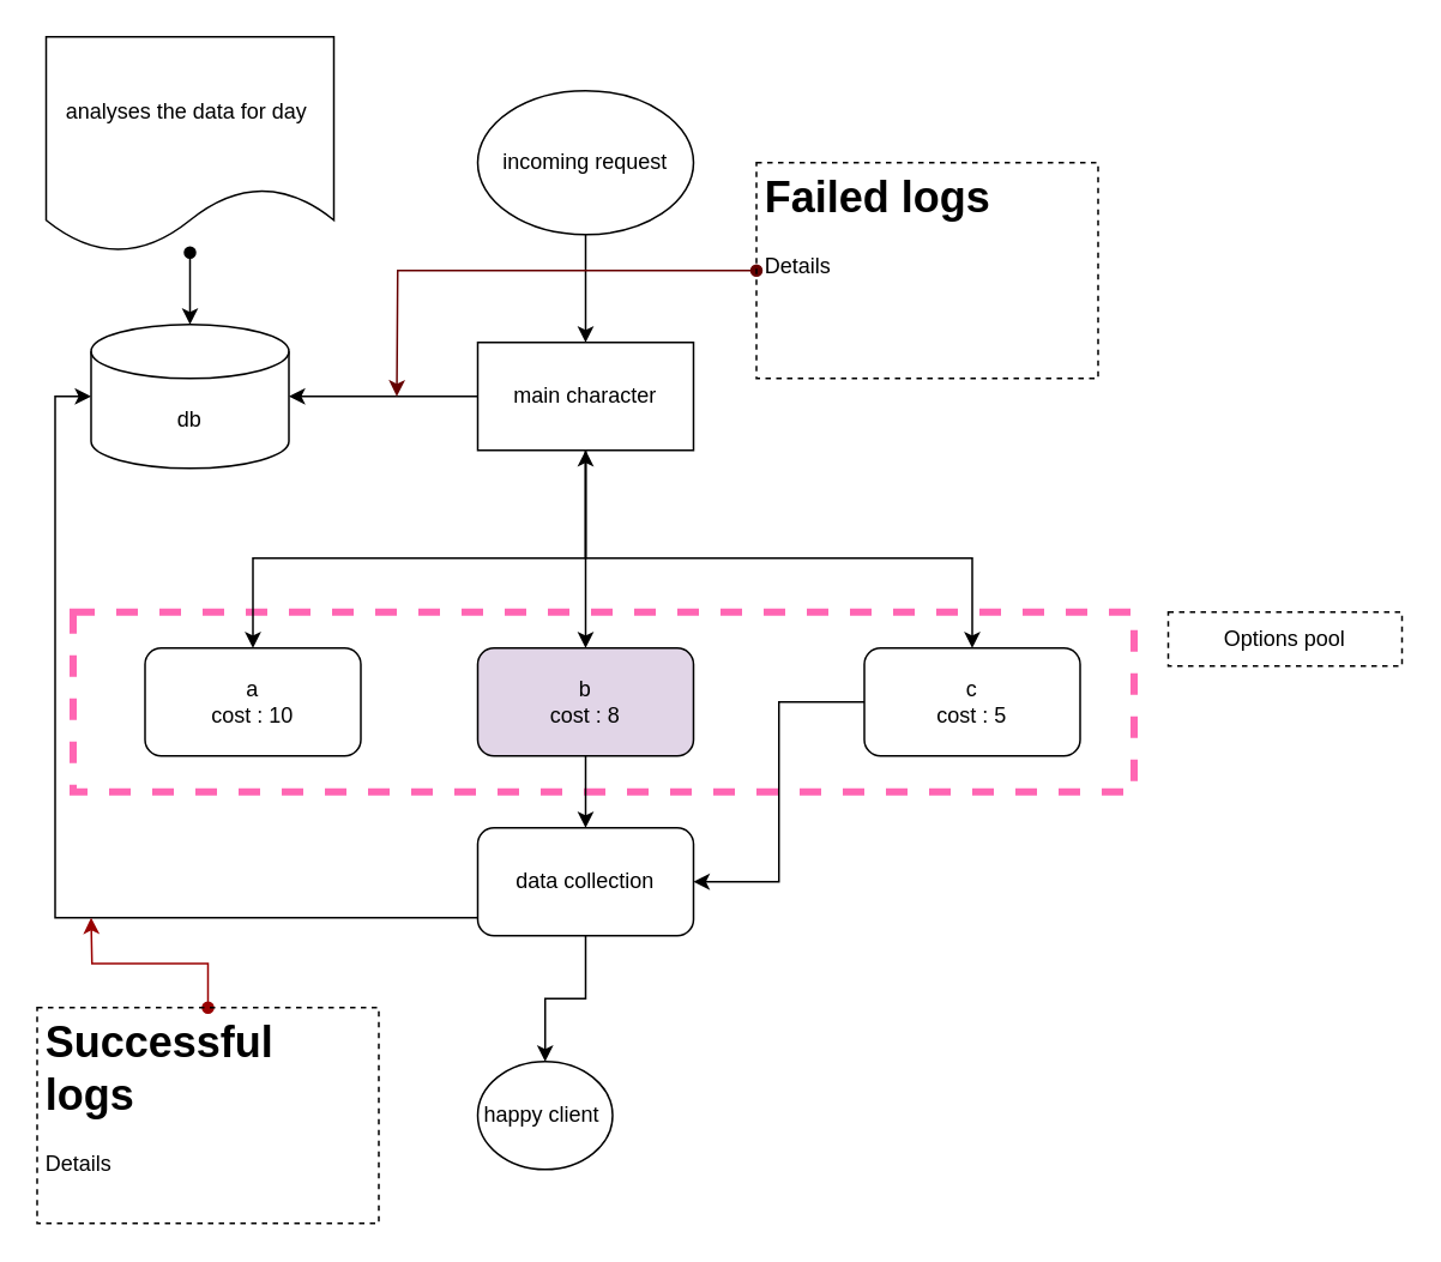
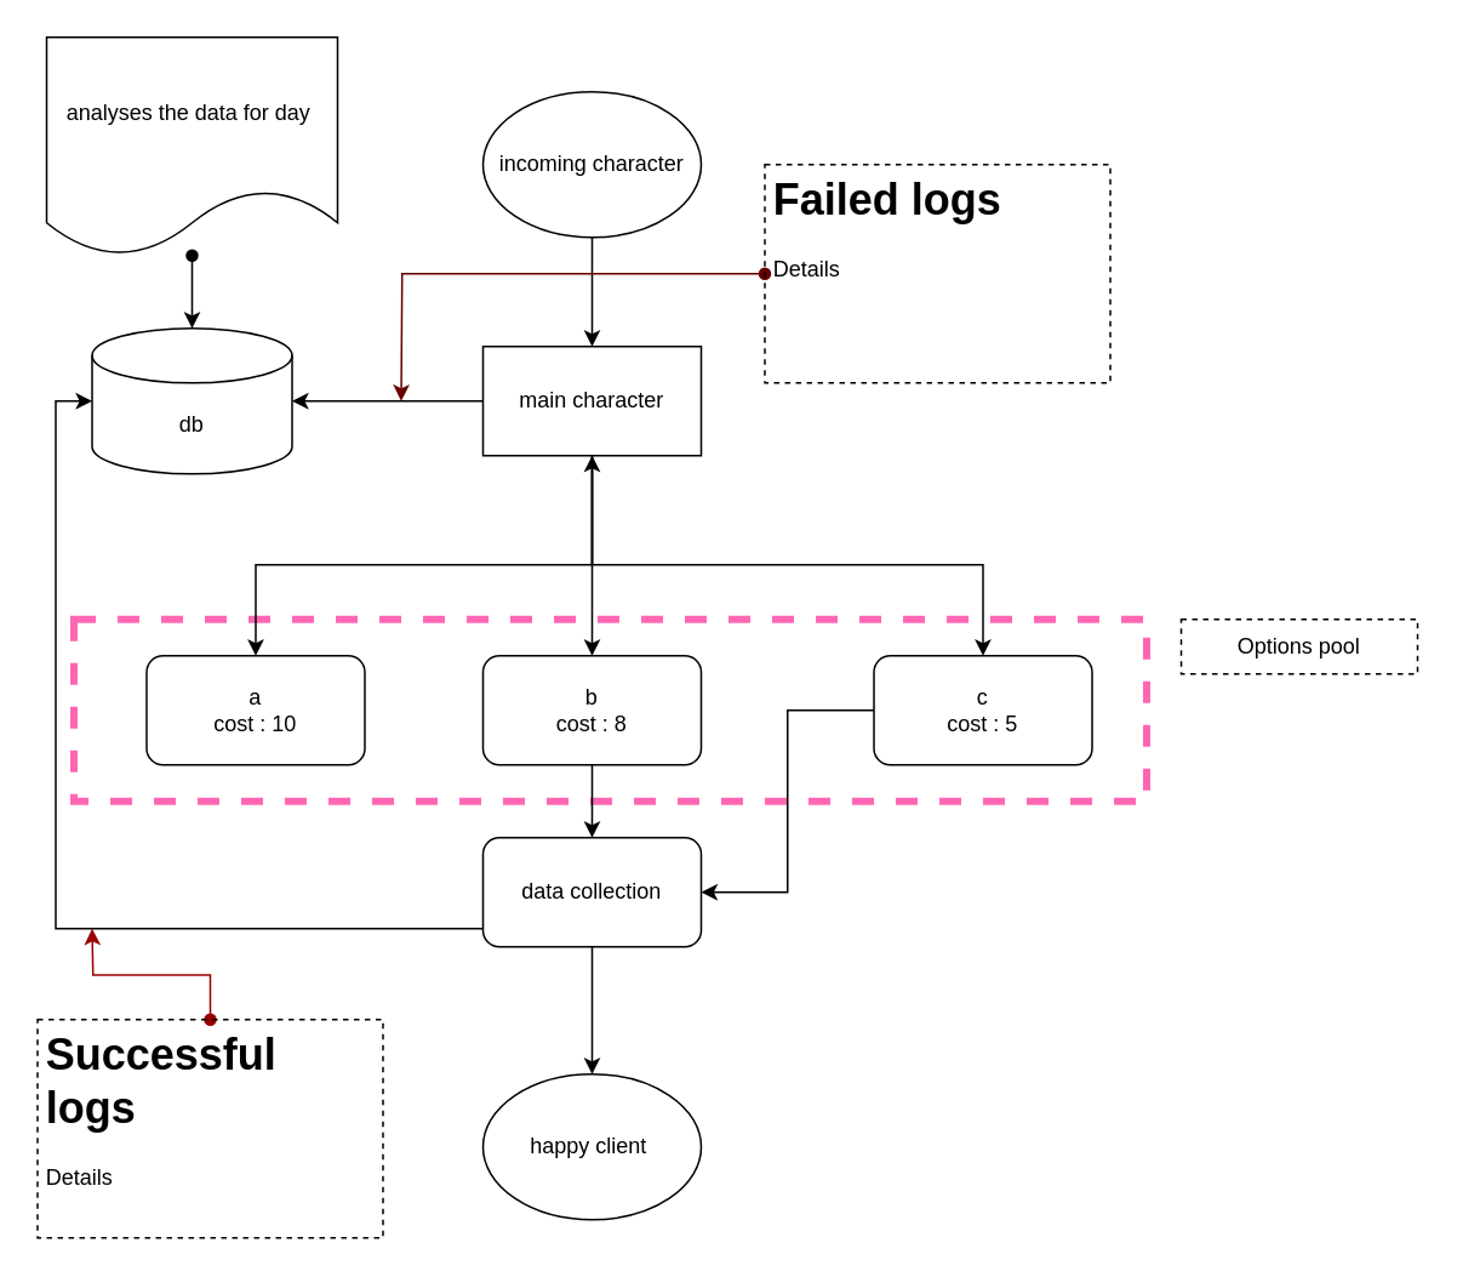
  <mxCell id="0" />
  <mxCell id="1" parent="0" />
  <mxCell id="2" value="" style="rounded=0;whiteSpace=wrap;html=1;dashed=1;strokeColor=#FF66B3;fillColor=none;strokeWidth=4;" vertex="1" parent="1"><mxGeometry x="40" y="340" width="590" height="100" as="geometry" /></mxCell>
  <mxCell id="3" value="db" style="shape=cylinder3;whiteSpace=wrap;html=1;boundedLbl=1;backgroundOutline=1;size=15;" vertex="1" parent="1"><mxGeometry x="50" y="180" width="110" height="80" as="geometry" /></mxCell>
  <mxCell id="4" value="a&lt;br&gt;cost : 10" style="rounded=1;whiteSpace=wrap;html=1;" vertex="1" parent="1"><mxGeometry x="80" y="360" width="120" height="60" as="geometry" /></mxCell>
  <mxCell id="5" style="edgeStyle=orthogonalEdgeStyle;rounded=0;orthogonalLoop=1;jettySize=auto;html=1;entryX=0.5;entryY=0;entryDx=0;entryDy=0;" edge="1" parent="1" source="6" target="21"><mxGeometry relative="1" as="geometry"><mxPoint x="325" y="460" as="targetPoint" /></mxGeometry></mxCell>
- <mxCell id="6" value="b&lt;br&gt;cost : 8" style="rounded=1;whiteSpace=wrap;html=1;fillColor=#e1d5e7;" vertex="1" parent="1"><mxGeometry x="265" y="360" width="120" height="60" as="geometry" /></mxCell>
+ <mxCell id="6" value="b&lt;br&gt;cost : 8" style="rounded=1;whiteSpace=wrap;html=1;" vertex="1" parent="1"><mxGeometry x="265" y="360" width="120" height="60" as="geometry" /></mxCell>
  <mxCell id="7" style="edgeStyle=orthogonalEdgeStyle;rounded=0;orthogonalLoop=1;jettySize=auto;html=1;entryX=1;entryY=0.5;entryDx=0;entryDy=0;startArrow=none;startFill=0;" edge="1" parent="1" source="8" target="21"><mxGeometry relative="1" as="geometry" /></mxCell>
  <mxCell id="8" value="c&lt;br&gt;cost : 5" style="rounded=1;whiteSpace=wrap;html=1;" vertex="1" parent="1"><mxGeometry x="480" y="360" width="120" height="60" as="geometry" /></mxCell>
- <mxCell id="9" value="happy client&amp;nbsp;" style="ellipse;whiteSpace=wrap;html=1;" vertex="1" parent="1"><mxGeometry x="265" y="590" width="75" height="60" as="geometry" /></mxCell>
+ <mxCell id="9" value="happy client&amp;nbsp;" style="ellipse;whiteSpace=wrap;html=1;" vertex="1" parent="1"><mxGeometry x="265" y="590" width="120" height="80" as="geometry" /></mxCell>
  <mxCell id="10" style="edgeStyle=orthogonalEdgeStyle;rounded=0;orthogonalLoop=1;jettySize=auto;html=1;entryX=0.5;entryY=0;entryDx=0;entryDy=0;" edge="1" parent="1" source="11" target="16"><mxGeometry relative="1" as="geometry" /></mxCell>
- <mxCell id="11" value="incoming request" style="ellipse;whiteSpace=wrap;html=1;" vertex="1" parent="1"><mxGeometry x="265" y="50" width="120" height="80" as="geometry" /></mxCell>
+ <mxCell id="11" value="incoming character" style="ellipse;whiteSpace=wrap;html=1;" vertex="1" parent="1"><mxGeometry x="265" y="50" width="120" height="80" as="geometry" /></mxCell>
  <mxCell id="12" style="edgeStyle=orthogonalEdgeStyle;rounded=0;orthogonalLoop=1;jettySize=auto;html=1;" edge="1" parent="1" source="16" target="3"><mxGeometry relative="1" as="geometry" /></mxCell>
  <mxCell id="13" style="edgeStyle=orthogonalEdgeStyle;rounded=0;orthogonalLoop=1;jettySize=auto;html=1;entryX=0.5;entryY=0;entryDx=0;entryDy=0;startArrow=classic;startFill=1;" edge="1" parent="1" source="16" target="4"><mxGeometry relative="1" as="geometry"><Array as="points"><mxPoint x="325" y="310" /><mxPoint x="140" y="310" /></Array></mxGeometry></mxCell>
  <mxCell id="14" style="edgeStyle=orthogonalEdgeStyle;rounded=0;orthogonalLoop=1;jettySize=auto;html=1;entryX=0.5;entryY=0;entryDx=0;entryDy=0;" edge="1" parent="1" source="16" target="6"><mxGeometry relative="1" as="geometry" /></mxCell>
  <mxCell id="15" style="edgeStyle=orthogonalEdgeStyle;rounded=0;orthogonalLoop=1;jettySize=auto;html=1;" edge="1" parent="1" source="16" target="8"><mxGeometry relative="1" as="geometry"><Array as="points"><mxPoint x="325" y="310" /><mxPoint x="540" y="310" /></Array></mxGeometry></mxCell>
  <mxCell id="16" value="main character" style="rounded=0;whiteSpace=wrap;html=1;" vertex="1" parent="1"><mxGeometry x="265" y="190" width="120" height="60" as="geometry" /></mxCell>
  <mxCell id="17" style="edgeStyle=orthogonalEdgeStyle;rounded=0;orthogonalLoop=1;jettySize=auto;html=1;startArrow=oval;startFill=1;" edge="1" parent="1" source="18" target="3"><mxGeometry relative="1" as="geometry" /></mxCell>
  <mxCell id="18" value="analyses the data for day&amp;nbsp;" style="shape=document;whiteSpace=wrap;html=1;boundedLbl=1;" vertex="1" parent="1"><mxGeometry x="25" y="20" width="160" height="120" as="geometry" /></mxCell>
  <mxCell id="19" style="edgeStyle=orthogonalEdgeStyle;rounded=0;orthogonalLoop=1;jettySize=auto;html=1;entryX=0;entryY=0.5;entryDx=0;entryDy=0;entryPerimeter=0;startArrow=none;startFill=0;" edge="1" parent="1" source="21" target="3"><mxGeometry relative="1" as="geometry"><Array as="points"><mxPoint x="30" y="510" /><mxPoint x="30" y="220" /></Array></mxGeometry></mxCell>
  <mxCell id="20" style="edgeStyle=orthogonalEdgeStyle;rounded=0;orthogonalLoop=1;jettySize=auto;html=1;entryX=0.5;entryY=0;entryDx=0;entryDy=0;startArrow=none;startFill=0;" edge="1" parent="1" source="21" target="9"><mxGeometry relative="1" as="geometry" /></mxCell>
  <mxCell id="21" value="data collection" style="rounded=1;whiteSpace=wrap;html=1;" vertex="1" parent="1"><mxGeometry x="265" y="460" width="120" height="60" as="geometry" /></mxCell>
  <mxCell id="22" value="Options pool" style="text;html=1;strokeColor=default;fillColor=none;align=center;verticalAlign=middle;whiteSpace=wrap;rounded=0;dashed=1;" vertex="1" parent="1"><mxGeometry x="649" y="340" width="130" height="30" as="geometry" /></mxCell>
  <mxCell id="23" style="edgeStyle=orthogonalEdgeStyle;rounded=0;orthogonalLoop=1;jettySize=auto;html=1;startArrow=oval;startFill=1;strokeColor=#660000;" edge="1" parent="1" source="24"><mxGeometry relative="1" as="geometry"><mxPoint x="220" y="220" as="targetPoint" /></mxGeometry></mxCell>
  <mxCell id="24" value="&lt;h1&gt;Failed logs&lt;/h1&gt;&lt;div&gt;Details&lt;/div&gt;" style="text;html=1;strokeColor=default;fillColor=none;spacing=5;spacingTop=-20;whiteSpace=wrap;overflow=hidden;rounded=0;dashed=1;" vertex="1" parent="1"><mxGeometry x="420" y="90" width="190" height="120" as="geometry" /></mxCell>
  <mxCell id="25" style="edgeStyle=orthogonalEdgeStyle;rounded=0;orthogonalLoop=1;jettySize=auto;html=1;startArrow=oval;startFill=1;strokeColor=#990000;" edge="1" parent="1" source="26"><mxGeometry relative="1" as="geometry"><mxPoint x="50" y="510" as="targetPoint" /></mxGeometry></mxCell>
  <mxCell id="26" value="&lt;h1&gt;Successful logs&lt;/h1&gt;&lt;div&gt;Details&lt;/div&gt;" style="text;html=1;strokeColor=default;fillColor=none;spacing=5;spacingTop=-20;whiteSpace=wrap;overflow=hidden;rounded=0;dashed=1;" vertex="1" parent="1"><mxGeometry x="20" y="560" width="190" height="120" as="geometry" /></mxCell>
